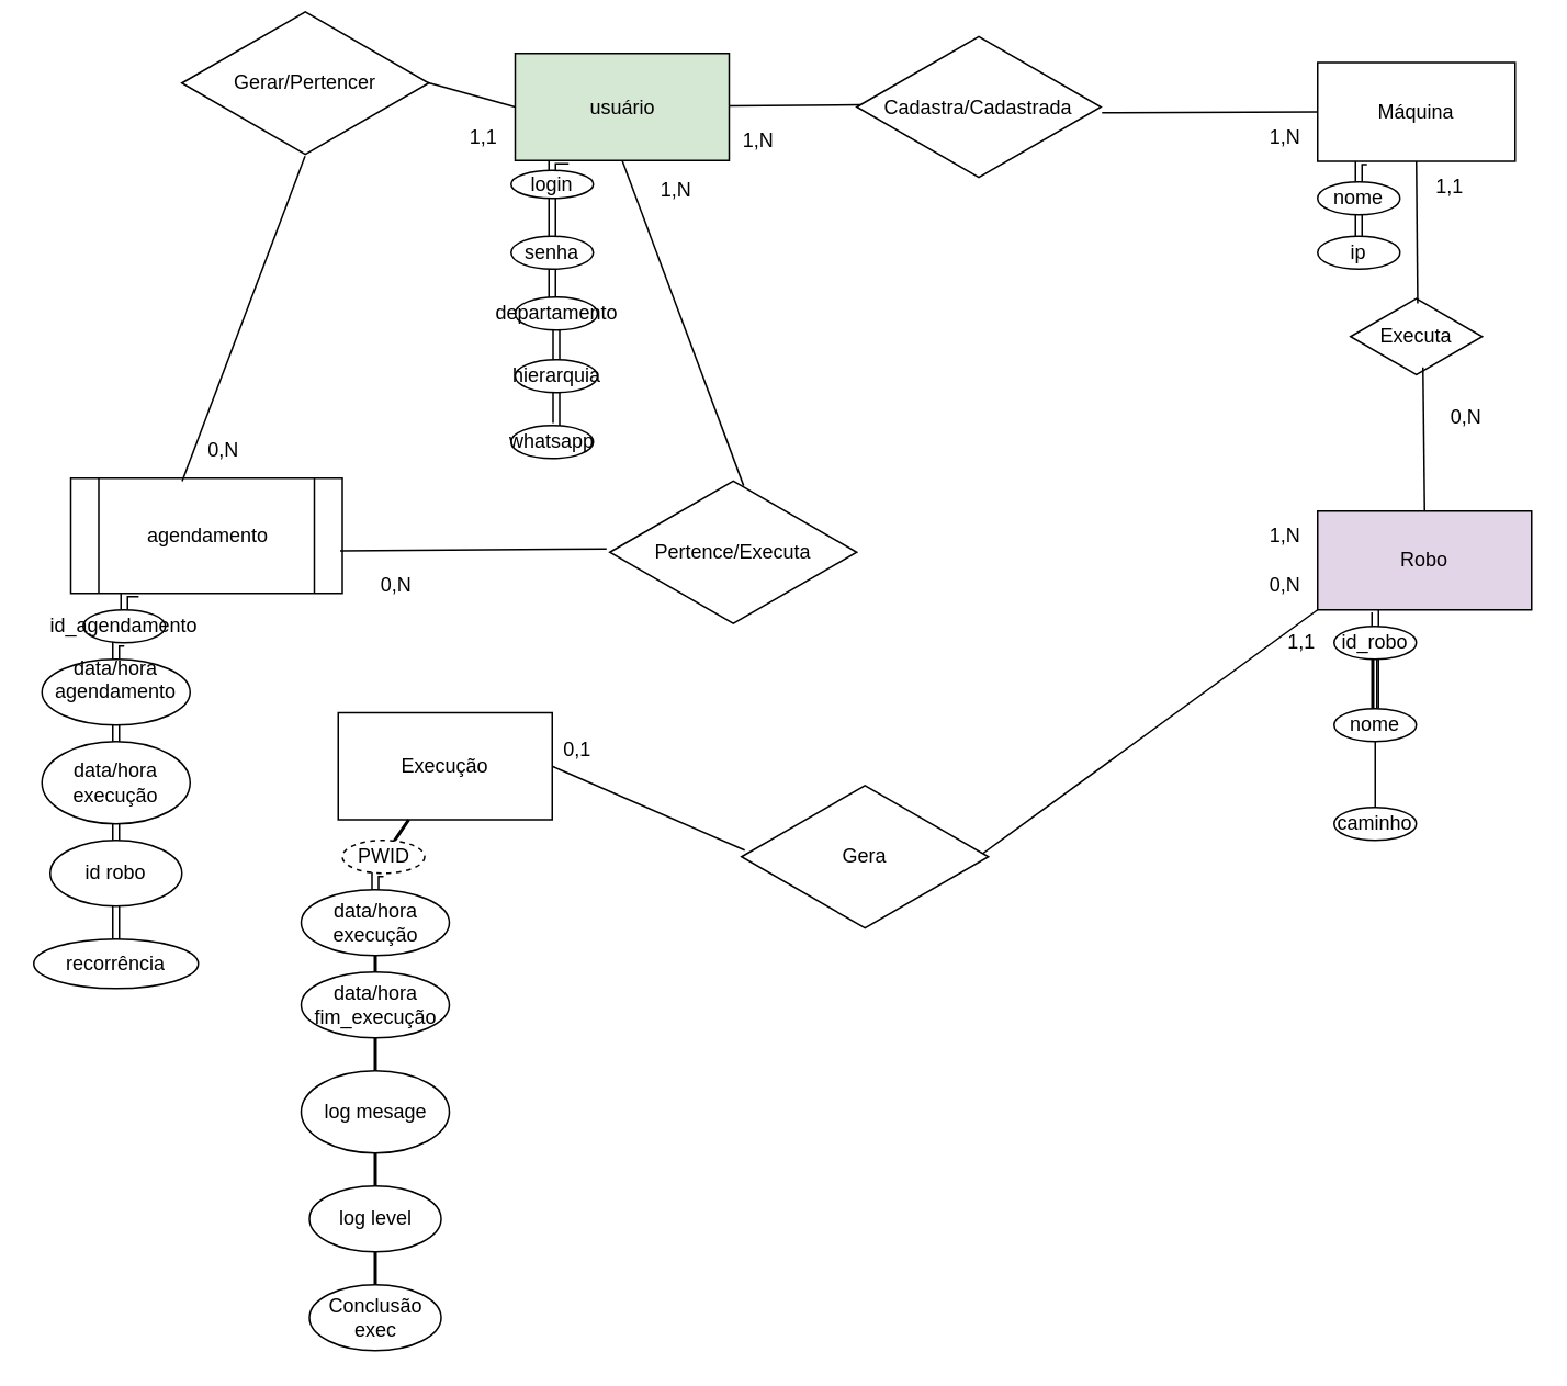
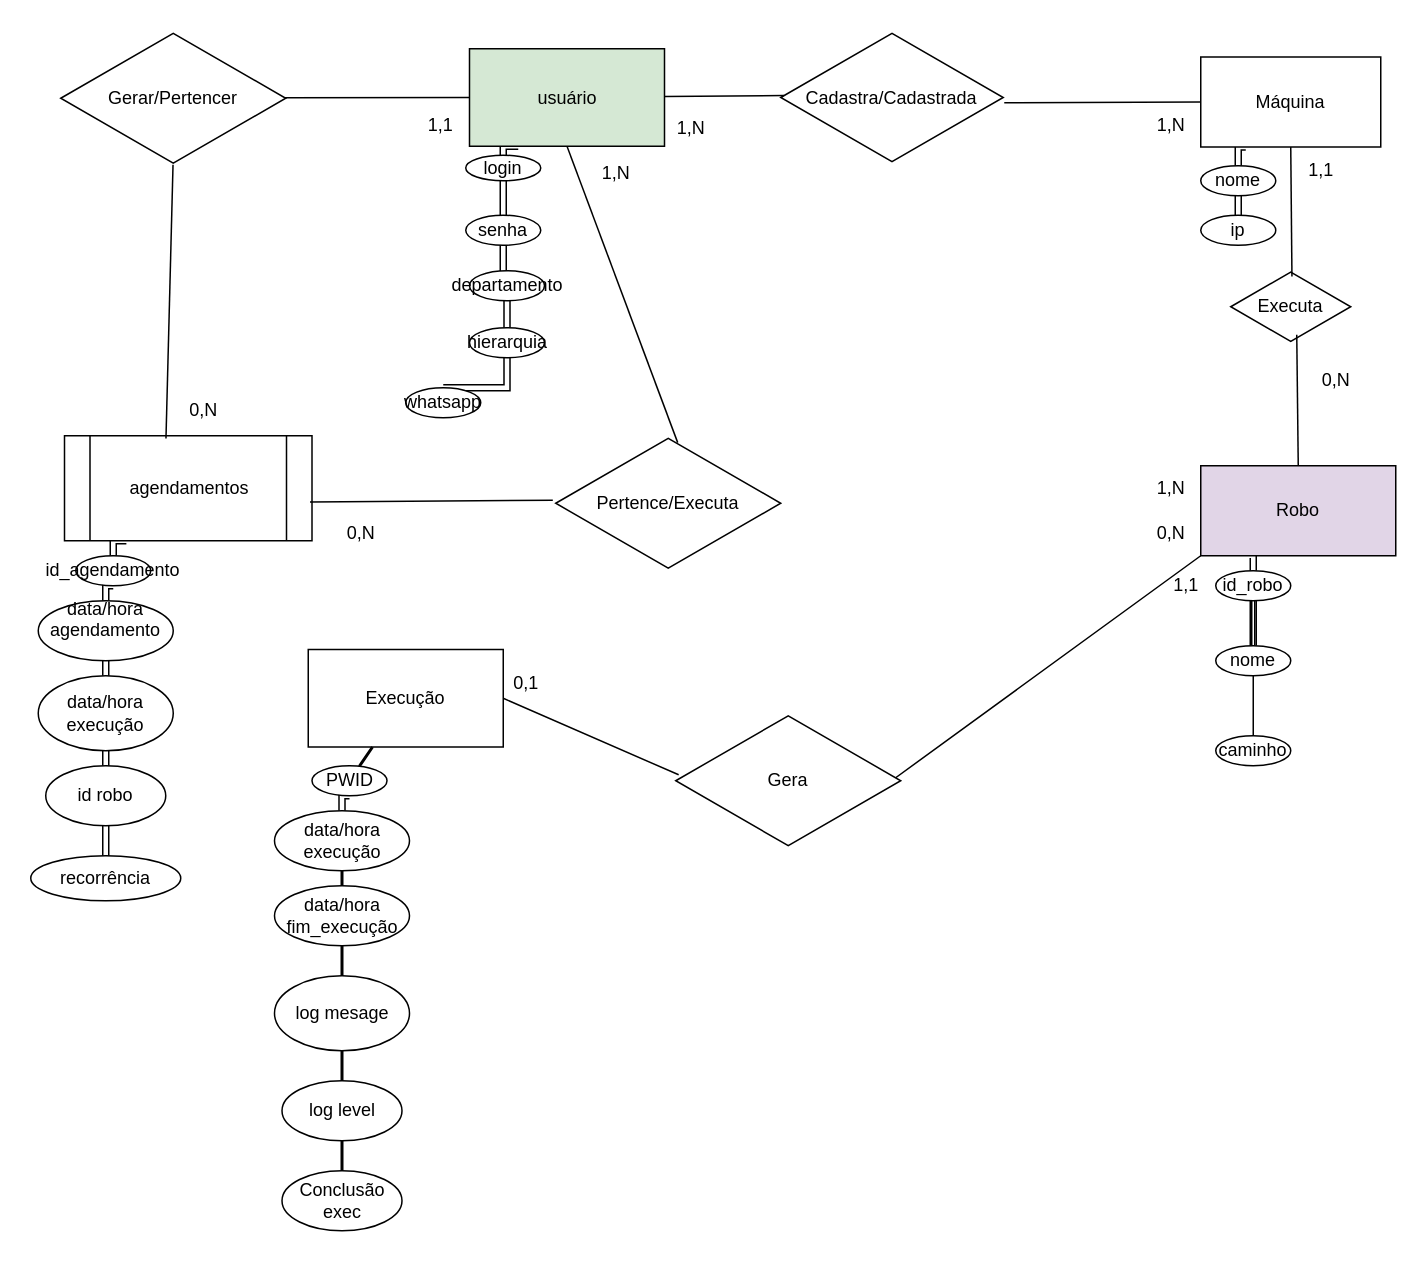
  <mxCell id="0" />
  <mxCell id="1" parent="0" />
  <mxCell id="2" style="edgeStyle=orthogonalEdgeStyle;shape=link;rounded=0;orthogonalLoop=1;jettySize=auto;html=1;exitX=0.25;exitY=1;exitDx=0;exitDy=0;entryX=0.5;entryY=0;entryDx=0;entryDy=0;width=4;" edge="1" parent="1" source="4" target="50"><mxGeometry relative="1" as="geometry" /></mxCell>
  <mxCell id="3" style="edgeStyle=none;shape=link;rounded=0;orthogonalLoop=1;jettySize=auto;html=1;exitX=0;exitY=1;exitDx=0;exitDy=0;width=0;entryX=0.95;entryY=0.511;entryDx=0;entryDy=0;entryPerimeter=0;" edge="1" parent="1" source="4" target="61"><mxGeometry relative="1" as="geometry"><mxPoint x="590" y="470" as="targetPoint" /></mxGeometry></mxCell>
  <mxCell id="4" value="Robo" style="rounded=0;whiteSpace=wrap;html=1;fillColor=#e1d5e7;" parent="1" vertex="1"><mxGeometry x="800" y="310" width="130" height="60" as="geometry" /></mxCell>
  <mxCell id="5" style="edgeStyle=orthogonalEdgeStyle;shape=link;rounded=0;orthogonalLoop=1;jettySize=auto;html=1;exitX=0.25;exitY=1;exitDx=0;exitDy=0;entryX=0.5;entryY=0;entryDx=0;entryDy=0;" edge="1" parent="1" source="6" target="34"><mxGeometry relative="1" as="geometry" /></mxCell>
  <mxCell id="6" value="usuário" style="rounded=0;whiteSpace=wrap;html=1;fillColor=#d5e8d4;" parent="1" vertex="1"><mxGeometry x="312.5" y="32" width="130" height="65" as="geometry" /></mxCell>
  <mxCell id="7" style="edgeStyle=orthogonalEdgeStyle;shape=link;rounded=0;orthogonalLoop=1;jettySize=auto;html=1;exitX=0.25;exitY=1;exitDx=0;exitDy=0;entryX=0.5;entryY=0;entryDx=0;entryDy=0;" edge="1" parent="1" source="8" target="52"><mxGeometry relative="1" as="geometry" /></mxCell>
- <mxCell id="8" value="agendamento" style="shape=process;whiteSpace=wrap;html=1;backgroundOutline=1;" parent="1" vertex="1"><mxGeometry x="42.5" y="290" width="165" height="70" as="geometry" /></mxCell>
+ <mxCell id="8" value="agendamentos" style="shape=process;whiteSpace=wrap;html=1;backgroundOutline=1;" parent="1" vertex="1"><mxGeometry x="42.5" y="290" width="165" height="70" as="geometry" /></mxCell>
  <mxCell id="9" value="Pertence/Executa" style="html=1;whiteSpace=wrap;aspect=fixed;shape=isoRectangle;" parent="1" vertex="1"><mxGeometry x="370" y="290" width="150" height="90" as="geometry" /></mxCell>
- <mxCell id="10" value="Gerar/Pertencer" style="html=1;whiteSpace=wrap;aspect=fixed;shape=isoRectangle;" parent="1" vertex="1"><mxGeometry x="110" y="5" width="150" height="90" as="geometry" /></mxCell>
+ <mxCell id="10" value="Gerar/Pertencer" style="html=1;whiteSpace=wrap;aspect=fixed;shape=isoRectangle;" parent="1" vertex="1"><mxGeometry x="40" y="20" width="150" height="90" as="geometry" /></mxCell>
  <mxCell id="11" value="0,N" style="text;html=1;align=center;verticalAlign=middle;resizable=0;points=[];autosize=1;strokeColor=none;fillColor=none;" parent="1" vertex="1"><mxGeometry x="115" y="258" width="40" height="30" as="geometry" /></mxCell>
  <mxCell id="12" value="1,1" style="text;html=1;align=center;verticalAlign=middle;resizable=0;points=[];autosize=1;strokeColor=none;fillColor=none;" parent="1" vertex="1"><mxGeometry x="272.5" y="67.5" width="40" height="30" as="geometry" /></mxCell>
  <mxCell id="13" value="0,N" style="text;html=1;align=center;verticalAlign=middle;resizable=0;points=[];autosize=1;strokeColor=none;fillColor=none;" parent="1" vertex="1"><mxGeometry x="220" y="340" width="40" height="30" as="geometry" /></mxCell>
  <mxCell id="14" value="1,N" style="text;html=1;align=center;verticalAlign=middle;resizable=0;points=[];autosize=1;strokeColor=none;fillColor=none;" parent="1" vertex="1"><mxGeometry x="760" y="310" width="40" height="30" as="geometry" /></mxCell>
  <mxCell id="15" style="edgeStyle=orthogonalEdgeStyle;shape=link;rounded=0;orthogonalLoop=1;jettySize=auto;html=1;exitX=0.25;exitY=1;exitDx=0;exitDy=0;entryX=0.5;entryY=0;entryDx=0;entryDy=0;" edge="1" parent="1" source="16" target="43"><mxGeometry relative="1" as="geometry" /></mxCell>
  <mxCell id="16" value="Máquina" style="rounded=0;whiteSpace=wrap;html=1;" parent="1" vertex="1"><mxGeometry x="800" y="37.5" width="120" height="60" as="geometry" /></mxCell>
  <mxCell id="17" value="Cadastra/Cadastrada" style="html=1;whiteSpace=wrap;aspect=fixed;shape=isoRectangle;" parent="1" vertex="1"><mxGeometry x="520" y="20" width="148.34" height="89" as="geometry" /></mxCell>
  <mxCell id="18" value="" style="endArrow=none;html=1;rounded=0;exitX=0.995;exitY=0.496;exitDx=0;exitDy=0;exitPerimeter=0;entryX=0;entryY=0.5;entryDx=0;entryDy=0;" parent="1" source="10" target="6" edge="1"><mxGeometry width="50" height="50" relative="1" as="geometry"><mxPoint x="350" y="-190" as="sourcePoint" /><mxPoint x="400" y="-240" as="targetPoint" /></mxGeometry></mxCell>
  <mxCell id="19" value="" style="endArrow=none;html=1;rounded=0;entryX=0.499;entryY=0.993;entryDx=0;entryDy=0;entryPerimeter=0;exitX=0.41;exitY=0.026;exitDx=0;exitDy=0;exitPerimeter=0;" parent="1" source="8" target="10" edge="1"><mxGeometry width="50" height="50" relative="1" as="geometry"><mxPoint x="30" y="210" as="sourcePoint" /><mxPoint x="80" y="160" as="targetPoint" /></mxGeometry></mxCell>
  <mxCell id="20" value="" style="endArrow=none;html=1;rounded=0;exitX=0.992;exitY=0.631;exitDx=0;exitDy=0;exitPerimeter=0;entryX=-0.013;entryY=0.478;entryDx=0;entryDy=0;entryPerimeter=0;" parent="1" source="8" target="9" edge="1"><mxGeometry width="50" height="50" relative="1" as="geometry"><mxPoint x="360" y="220" as="sourcePoint" /><mxPoint x="380" y="210" as="targetPoint" /><Array as="points" /></mxGeometry></mxCell>
  <mxCell id="21" value="" style="endArrow=none;html=1;rounded=0;exitX=0.542;exitY=0.051;exitDx=0;exitDy=0;exitPerimeter=0;entryX=0.5;entryY=1;entryDx=0;entryDy=0;" parent="1" source="9" target="6" edge="1"><mxGeometry width="50" height="50" relative="1" as="geometry"><mxPoint x="360" y="220" as="sourcePoint" /><mxPoint x="330" y="120" as="targetPoint" /></mxGeometry></mxCell>
  <mxCell id="22" value="" style="endArrow=none;html=1;rounded=0;entryX=0.015;entryY=0.485;entryDx=0;entryDy=0;entryPerimeter=0;" parent="1" source="6" target="17" edge="1"><mxGeometry width="50" height="50" relative="1" as="geometry"><mxPoint x="440" y="63" as="sourcePoint" /><mxPoint x="420" y="180" as="targetPoint" /></mxGeometry></mxCell>
  <mxCell id="23" value="" style="endArrow=none;html=1;rounded=0;exitX=0;exitY=0.5;exitDx=0;exitDy=0;" parent="1" source="16" edge="1"><mxGeometry width="50" height="50" relative="1" as="geometry"><mxPoint x="380" y="240" as="sourcePoint" /><mxPoint x="669" y="68" as="targetPoint" /></mxGeometry></mxCell>
  <mxCell id="24" value="Executa" style="html=1;whiteSpace=wrap;aspect=fixed;shape=isoRectangle;" parent="1" vertex="1"><mxGeometry x="820" y="180" width="80" height="48" as="geometry" /></mxCell>
  <mxCell id="25" value="" style="endArrow=none;html=1;rounded=0;entryX=0.5;entryY=1;entryDx=0;entryDy=0;exitX=0.51;exitY=0.079;exitDx=0;exitDy=0;exitPerimeter=0;" parent="1" source="24" target="16" edge="1"><mxGeometry width="50" height="50" relative="1" as="geometry"><mxPoint x="560" y="180" as="sourcePoint" /><mxPoint x="610" y="130" as="targetPoint" /></mxGeometry></mxCell>
  <mxCell id="26" value="" style="endArrow=none;html=1;rounded=0;exitX=0.5;exitY=0;exitDx=0;exitDy=0;entryX=0.55;entryY=0.888;entryDx=0;entryDy=0;entryPerimeter=0;" parent="1" source="4" target="24" edge="1"><mxGeometry width="50" height="50" relative="1" as="geometry"><mxPoint x="650" y="280" as="sourcePoint" /><mxPoint x="700" y="229" as="targetPoint" /></mxGeometry></mxCell>
  <mxCell id="27" value="0,N" style="text;html=1;align=center;verticalAlign=middle;resizable=0;points=[];autosize=1;strokeColor=none;fillColor=none;" parent="1" vertex="1"><mxGeometry x="760" y="340" width="40" height="30" as="geometry" /></mxCell>
  <mxCell id="28" value="1,N" style="text;html=1;align=center;verticalAlign=middle;resizable=0;points=[];autosize=1;strokeColor=none;fillColor=none;" parent="1" vertex="1"><mxGeometry x="760" y="67.5" width="40" height="30" as="geometry" /></mxCell>
  <mxCell id="29" value="1,N" style="text;html=1;align=center;verticalAlign=middle;resizable=0;points=[];autosize=1;strokeColor=none;fillColor=none;" parent="1" vertex="1"><mxGeometry x="440" y="70" width="40" height="30" as="geometry" /></mxCell>
  <mxCell id="30" value="0,N" style="text;html=1;align=center;verticalAlign=middle;resizable=0;points=[];autosize=1;strokeColor=none;fillColor=none;" parent="1" vertex="1"><mxGeometry x="870" y="238" width="40" height="30" as="geometry" /></mxCell>
  <mxCell id="31" value="1,1" style="text;html=1;align=center;verticalAlign=middle;resizable=0;points=[];autosize=1;strokeColor=none;fillColor=none;" parent="1" vertex="1"><mxGeometry x="860" y="98" width="40" height="30" as="geometry" /></mxCell>
  <mxCell id="32" value="1,N" style="text;html=1;align=center;verticalAlign=middle;resizable=0;points=[];autosize=1;strokeColor=none;fillColor=none;" parent="1" vertex="1"><mxGeometry x="390" y="100" width="40" height="30" as="geometry" /></mxCell>
  <mxCell id="33" style="edgeStyle=orthogonalEdgeStyle;shape=link;rounded=0;orthogonalLoop=1;jettySize=auto;html=1;entryX=0.5;entryY=0;entryDx=0;entryDy=0;" edge="1" parent="1" source="34" target="36"><mxGeometry relative="1" as="geometry" /></mxCell>
  <mxCell id="34" value="login" style="ellipse;whiteSpace=wrap;html=1;" vertex="1" parent="1"><mxGeometry x="310" y="103" width="50" height="17" as="geometry" /></mxCell>
  <mxCell id="35" style="edgeStyle=orthogonalEdgeStyle;shape=link;rounded=0;orthogonalLoop=1;jettySize=auto;html=1;entryX=0.5;entryY=0;entryDx=0;entryDy=0;" edge="1" parent="1" source="36" target="38"><mxGeometry relative="1" as="geometry" /></mxCell>
  <mxCell id="36" value="senha" style="ellipse;whiteSpace=wrap;html=1;" vertex="1" parent="1"><mxGeometry x="310" y="143" width="50" height="20" as="geometry" /></mxCell>
  <mxCell id="37" style="edgeStyle=orthogonalEdgeStyle;shape=link;rounded=0;orthogonalLoop=1;jettySize=auto;html=1;entryX=0.5;entryY=0;entryDx=0;entryDy=0;" edge="1" parent="1" source="38" target="40"><mxGeometry relative="1" as="geometry" /></mxCell>
  <mxCell id="38" value="departamento" style="ellipse;whiteSpace=wrap;html=1;" vertex="1" parent="1"><mxGeometry x="312.5" y="180" width="50" height="20" as="geometry" /></mxCell>
  <mxCell id="39" style="edgeStyle=orthogonalEdgeStyle;shape=link;rounded=0;orthogonalLoop=1;jettySize=auto;html=1;entryX=0.5;entryY=0;entryDx=0;entryDy=0;" edge="1" parent="1" source="40" target="41"><mxGeometry relative="1" as="geometry" /></mxCell>
  <mxCell id="40" value="hierarquia" style="ellipse;whiteSpace=wrap;html=1;" vertex="1" parent="1"><mxGeometry x="312.5" y="218" width="50" height="20" as="geometry" /></mxCell>
- <mxCell id="41" value="whatsapp" style="ellipse;whiteSpace=wrap;html=1;" vertex="1" parent="1"><mxGeometry x="310" y="258" width="50" height="20" as="geometry" /></mxCell>
+ <mxCell id="41" value="whatsapp" style="ellipse;whiteSpace=wrap;html=1;" vertex="1" parent="1"><mxGeometry x="270" y="258" width="50" height="20" as="geometry" /></mxCell>
  <mxCell id="42" style="edgeStyle=orthogonalEdgeStyle;shape=link;rounded=0;orthogonalLoop=1;jettySize=auto;html=1;entryX=0.5;entryY=0;entryDx=0;entryDy=0;" edge="1" parent="1" source="43" target="44"><mxGeometry relative="1" as="geometry" /></mxCell>
  <mxCell id="43" value="nome" style="ellipse;whiteSpace=wrap;html=1;" vertex="1" parent="1"><mxGeometry x="800" y="110" width="50" height="20" as="geometry" /></mxCell>
  <mxCell id="44" value="ip" style="ellipse;whiteSpace=wrap;html=1;" vertex="1" parent="1"><mxGeometry x="800" y="143" width="50" height="20" as="geometry" /></mxCell>
  <mxCell id="45" style="edgeStyle=orthogonalEdgeStyle;shape=link;rounded=0;orthogonalLoop=1;jettySize=auto;html=1;entryX=0.5;entryY=1;entryDx=0;entryDy=0;" edge="1" parent="1" source="47" target="50"><mxGeometry relative="1" as="geometry" /></mxCell>
  <mxCell id="46" value="" style="edgeStyle=orthogonalEdgeStyle;shape=link;rounded=0;orthogonalLoop=1;jettySize=auto;html=1;width=-2;" edge="1" parent="1" source="47" target="50"><mxGeometry relative="1" as="geometry" /></mxCell>
  <mxCell id="47" value="nome" style="ellipse;whiteSpace=wrap;html=1;" vertex="1" parent="1"><mxGeometry x="810" y="430" width="50" height="20" as="geometry" /></mxCell>
  <mxCell id="48" style="edgeStyle=orthogonalEdgeStyle;shape=link;rounded=0;orthogonalLoop=1;jettySize=auto;html=1;entryX=0.5;entryY=1;entryDx=0;entryDy=0;width=0;" edge="1" parent="1" source="49" target="47"><mxGeometry relative="1" as="geometry" /></mxCell>
  <mxCell id="49" value="caminho" style="ellipse;whiteSpace=wrap;html=1;" vertex="1" parent="1"><mxGeometry x="810" y="490" width="50" height="20" as="geometry" /></mxCell>
  <mxCell id="50" value="id_robo" style="ellipse;whiteSpace=wrap;html=1;" vertex="1" parent="1"><mxGeometry x="810" y="380" width="50" height="20" as="geometry" /></mxCell>
  <mxCell id="51" style="edgeStyle=orthogonalEdgeStyle;shape=link;rounded=0;orthogonalLoop=1;jettySize=auto;html=1;exitX=0.5;exitY=1;exitDx=0;exitDy=0;entryX=0.5;entryY=0;entryDx=0;entryDy=0;" edge="1" parent="1" source="52" target="54"><mxGeometry relative="1" as="geometry" /></mxCell>
  <mxCell id="52" value="id_agendamento" style="ellipse;whiteSpace=wrap;html=1;" vertex="1" parent="1"><mxGeometry x="50" y="370" width="50" height="20" as="geometry" /></mxCell>
  <mxCell id="53" style="edgeStyle=orthogonalEdgeStyle;shape=link;rounded=0;orthogonalLoop=1;jettySize=auto;html=1;exitX=0.5;exitY=1;exitDx=0;exitDy=0;entryX=0.5;entryY=0;entryDx=0;entryDy=0;" edge="1" parent="1" source="54" target="56"><mxGeometry relative="1" as="geometry" /></mxCell>
  <mxCell id="54" value="data/hora agendamento&lt;div&gt;&lt;br&gt;&lt;/div&gt;" style="ellipse;whiteSpace=wrap;html=1;" vertex="1" parent="1"><mxGeometry x="25" y="400" width="90" height="40" as="geometry" /></mxCell>
  <mxCell id="55" style="edgeStyle=orthogonalEdgeStyle;shape=link;rounded=0;orthogonalLoop=1;jettySize=auto;html=1;exitX=0.5;exitY=1;exitDx=0;exitDy=0;entryX=0.5;entryY=0;entryDx=0;entryDy=0;" edge="1" parent="1" source="56" target="57"><mxGeometry relative="1" as="geometry" /></mxCell>
  <mxCell id="56" value="data/hora execução" style="ellipse;whiteSpace=wrap;html=1;" vertex="1" parent="1"><mxGeometry x="25" y="450" width="90" height="50" as="geometry" /></mxCell>
  <mxCell id="57" value="&lt;div&gt;id robo&lt;/div&gt;" style="ellipse;whiteSpace=wrap;html=1;" vertex="1" parent="1"><mxGeometry x="30" y="510" width="80" height="40" as="geometry" /></mxCell>
  <mxCell id="58" style="edgeStyle=orthogonalEdgeStyle;shape=link;rounded=0;orthogonalLoop=1;jettySize=auto;html=1;exitX=0.5;exitY=0;exitDx=0;exitDy=0;entryX=0.5;entryY=1;entryDx=0;entryDy=0;" edge="1" parent="1" source="59" target="57"><mxGeometry relative="1" as="geometry" /></mxCell>
  <mxCell id="59" value="recorrência" style="ellipse;whiteSpace=wrap;html=1;" vertex="1" parent="1"><mxGeometry x="20" y="570" width="100" height="30" as="geometry" /></mxCell>
  <mxCell id="60" style="edgeStyle=none;shape=link;rounded=0;orthogonalLoop=1;jettySize=auto;html=1;width=0;entryX=1;entryY=0.5;entryDx=0;entryDy=0;exitX=0.013;exitY=0.456;exitDx=0;exitDy=0;exitPerimeter=0;" edge="1" parent="1" source="61" target="62"><mxGeometry relative="1" as="geometry"><mxPoint x="340" y="465" as="targetPoint" /></mxGeometry></mxCell>
  <mxCell id="61" value="Gera" style="html=1;whiteSpace=wrap;aspect=fixed;shape=isoRectangle;" vertex="1" parent="1"><mxGeometry x="450" y="475" width="150" height="90" as="geometry" /></mxCell>
  <mxCell id="62" value="Execução" style="rounded=0;whiteSpace=wrap;html=1;" vertex="1" parent="1"><mxGeometry x="205" y="432.5" width="130" height="65" as="geometry" /></mxCell>
  <mxCell id="63" style="edgeStyle=orthogonalEdgeStyle;shape=link;rounded=0;orthogonalLoop=1;jettySize=auto;html=1;exitX=0.5;exitY=1;exitDx=0;exitDy=0;entryX=0.5;entryY=0;entryDx=0;entryDy=0;" edge="1" parent="1" source="65" target="67"><mxGeometry relative="1" as="geometry" /></mxCell>
  <mxCell id="64" style="edgeStyle=none;shape=link;rounded=0;orthogonalLoop=1;jettySize=auto;html=1;width=1;" edge="1" parent="1" source="65" target="62"><mxGeometry relative="1" as="geometry" /></mxCell>
- <mxCell id="65" value="PWID" style="ellipse;whiteSpace=wrap;html=1;dashed=1;" vertex="1" parent="1"><mxGeometry x="207.5" y="510" width="50" height="20" as="geometry" /></mxCell>
+ <mxCell id="65" value="PWID" style="ellipse;whiteSpace=wrap;html=1;" vertex="1" parent="1"><mxGeometry x="207.5" y="510" width="50" height="20" as="geometry" /></mxCell>
  <mxCell id="66" style="edgeStyle=none;shape=link;rounded=0;orthogonalLoop=1;jettySize=auto;html=1;exitX=0.5;exitY=1;exitDx=0;exitDy=0;width=1;" edge="1" parent="1" source="67" target="76"><mxGeometry relative="1" as="geometry" /></mxCell>
  <mxCell id="67" value="data/hora execução" style="ellipse;whiteSpace=wrap;html=1;" vertex="1" parent="1"><mxGeometry x="182.5" y="540" width="90" height="40" as="geometry" /></mxCell>
  <mxCell id="68" style="edgeStyle=orthogonalEdgeStyle;shape=link;rounded=0;orthogonalLoop=1;jettySize=auto;html=1;exitX=0.5;exitY=1;exitDx=0;exitDy=0;entryX=0.5;entryY=0;entryDx=0;entryDy=0;width=1;" edge="1" parent="1" source="69" target="70"><mxGeometry relative="1" as="geometry" /></mxCell>
  <mxCell id="69" value="log mesage" style="ellipse;whiteSpace=wrap;html=1;" vertex="1" parent="1"><mxGeometry x="182.5" y="650" width="90" height="50" as="geometry" /></mxCell>
  <mxCell id="70" value="&lt;div&gt;log level&lt;/div&gt;" style="ellipse;whiteSpace=wrap;html=1;" vertex="1" parent="1"><mxGeometry x="187.5" y="720" width="80" height="40" as="geometry" /></mxCell>
  <mxCell id="71" style="edgeStyle=orthogonalEdgeStyle;shape=link;rounded=0;orthogonalLoop=1;jettySize=auto;html=1;exitX=0.5;exitY=0;exitDx=0;exitDy=0;entryX=0.5;entryY=1;entryDx=0;entryDy=0;width=-1;" edge="1" parent="1" target="70" source="72"><mxGeometry relative="1" as="geometry"><mxPoint x="227.5" y="710" as="sourcePoint" /></mxGeometry></mxCell>
  <mxCell id="72" value="Conclusão exec" style="ellipse;whiteSpace=wrap;html=1;" vertex="1" parent="1"><mxGeometry x="187.5" y="780" width="80" height="40" as="geometry" /></mxCell>
  <mxCell id="73" value="0,1" style="text;html=1;align=center;verticalAlign=middle;resizable=0;points=[];autosize=1;strokeColor=none;fillColor=none;" vertex="1" parent="1"><mxGeometry x="330" y="440" width="40" height="30" as="geometry" /></mxCell>
  <mxCell id="74" value="1,1" style="text;html=1;align=center;verticalAlign=middle;resizable=0;points=[];autosize=1;strokeColor=none;fillColor=none;" vertex="1" parent="1"><mxGeometry x="770" y="375" width="40" height="30" as="geometry" /></mxCell>
  <mxCell id="75" style="edgeStyle=none;shape=link;rounded=0;orthogonalLoop=1;jettySize=auto;html=1;entryX=0.5;entryY=0;entryDx=0;entryDy=0;width=-1;" edge="1" parent="1" source="76" target="69"><mxGeometry relative="1" as="geometry" /></mxCell>
  <mxCell id="76" value="data/hora fim_execução" style="ellipse;whiteSpace=wrap;html=1;" vertex="1" parent="1"><mxGeometry x="182.5" y="590" width="90" height="40" as="geometry" /></mxCell>
